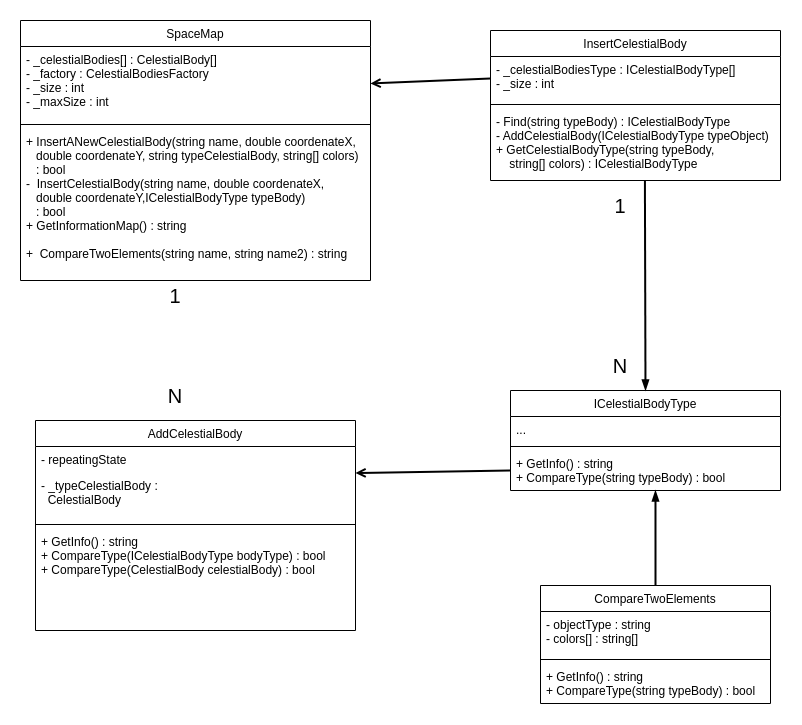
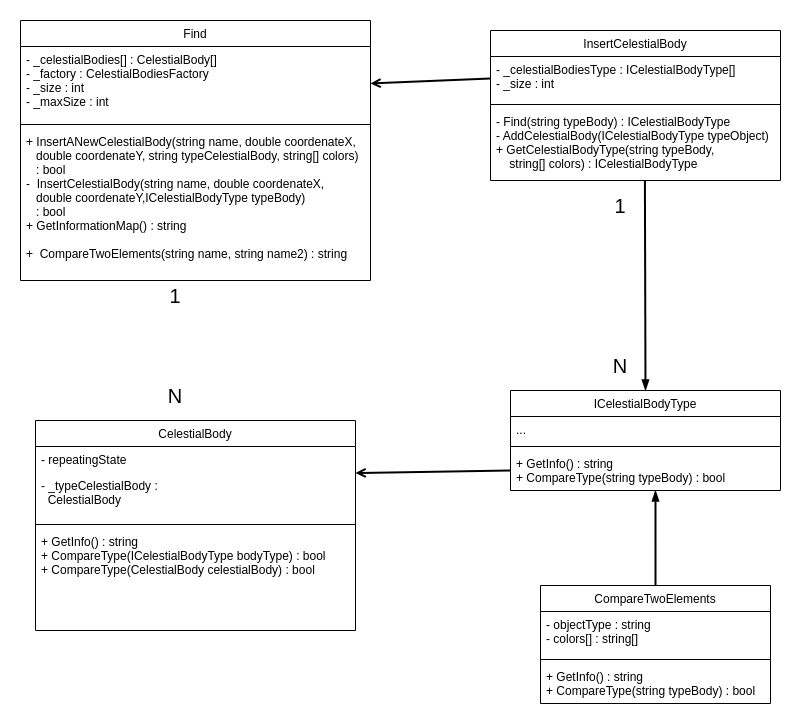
  <mxCell id="0" />
  <mxCell id="1" parent="0" />
  <mxCell id="2" style="edgeStyle=orthogonalEdgeStyle;rounded=0;orthogonalLoop=1;jettySize=auto;html=1;entryX=0.537;entryY=1.001;entryDx=0;entryDy=0;entryPerimeter=0;endArrow=blockThin;endFill=1;strokeWidth=2;" edge="1" parent="1" source="3" target="25"><mxGeometry relative="1" as="geometry"><Array as="points"><mxPoint x="655" y="540" /><mxPoint x="655" y="540" /></Array></mxGeometry></mxCell>
  <mxCell id="3" value="CompareTwoElements" style="swimlane;fontStyle=0;align=center;verticalAlign=top;childLayout=stackLayout;horizontal=1;startSize=26;horizontalStack=0;resizeParent=1;resizeLast=0;collapsible=1;marginBottom=0;rounded=0;shadow=0;strokeWidth=1;" parent="1" vertex="1"><mxGeometry x="540" y="585" width="230" height="118" as="geometry"><mxRectangle x="550" y="140" width="160" height="26" as="alternateBounds" /></mxGeometry></mxCell>
  <mxCell id="4" value="- objectType : string&#10;- colors[] : string[]" style="text;align=left;verticalAlign=top;spacingLeft=4;spacingRight=4;overflow=hidden;rotatable=0;points=[[0,0.5],[1,0.5]];portConstraint=eastwest;" parent="3" vertex="1"><mxGeometry y="26" width="230" height="44" as="geometry" /></mxCell>
  <mxCell id="5" value="" style="line;html=1;strokeWidth=1;align=left;verticalAlign=middle;spacingTop=-1;spacingLeft=3;spacingRight=3;rotatable=0;labelPosition=right;points=[];portConstraint=eastwest;" parent="3" vertex="1"><mxGeometry y="70" width="230" height="8" as="geometry" /></mxCell>
  <mxCell id="6" value="+ GetInfo() : string &#10;+ CompareType(string typeBody) : bool" style="text;align=left;verticalAlign=top;spacingLeft=4;spacingRight=4;overflow=hidden;rotatable=0;points=[[0,0.5],[1,0.5]];portConstraint=eastwest;" parent="3" vertex="1"><mxGeometry y="78" width="230" height="40" as="geometry" /></mxCell>
  <mxCell id="7" value="InsertCelestialBody" style="swimlane;fontStyle=0;align=center;verticalAlign=top;childLayout=stackLayout;horizontal=1;startSize=26;horizontalStack=0;resizeParent=1;resizeLast=0;collapsible=1;marginBottom=0;rounded=0;shadow=0;strokeWidth=1;" parent="1" vertex="1"><mxGeometry x="490" y="30" width="290" height="150" as="geometry"><mxRectangle x="550" y="140" width="160" height="26" as="alternateBounds" /></mxGeometry></mxCell>
  <mxCell id="8" value="- _celestialBodiesType : ICelestialBodyType[]&#10;- _size : int" style="text;align=left;verticalAlign=top;spacingLeft=4;spacingRight=4;overflow=hidden;rotatable=0;points=[[0,0.5],[1,0.5]];portConstraint=eastwest;" parent="7" vertex="1"><mxGeometry y="26" width="290" height="44" as="geometry" /></mxCell>
  <mxCell id="9" value="" style="line;html=1;strokeWidth=1;align=left;verticalAlign=middle;spacingTop=-1;spacingLeft=3;spacingRight=3;rotatable=0;labelPosition=right;points=[];portConstraint=eastwest;" parent="7" vertex="1"><mxGeometry y="70" width="290" height="8" as="geometry" /></mxCell>
  <mxCell id="10" value="- Find(string typeBody) : ICelestialBodyType&#10;- AddCelestialBody(ICelestialBodyType typeObject)&#10;+ GetCelestialBodyType(string typeBody,&#10;    string[] colors) : ICelestialBodyType " style="text;align=left;verticalAlign=top;spacingLeft=4;spacingRight=4;overflow=hidden;rotatable=0;points=[[0,0.5],[1,0.5]];portConstraint=eastwest;" parent="7" vertex="1"><mxGeometry y="78" width="290" height="72" as="geometry" /></mxCell>
- <mxCell id="11" value="SpaceMap" style="swimlane;fontStyle=0;align=center;verticalAlign=top;childLayout=stackLayout;horizontal=1;startSize=26;horizontalStack=0;resizeParent=1;resizeLast=0;collapsible=1;marginBottom=0;rounded=0;shadow=0;strokeWidth=1;" vertex="1" parent="1"><mxGeometry x="20" y="20" width="350" height="260" as="geometry"><mxRectangle x="550" y="140" width="160" height="26" as="alternateBounds" /></mxGeometry></mxCell>
+ <mxCell id="11" value="Find" style="swimlane;fontStyle=0;align=center;verticalAlign=top;childLayout=stackLayout;horizontal=1;startSize=26;horizontalStack=0;resizeParent=1;resizeLast=0;collapsible=1;marginBottom=0;rounded=0;shadow=0;strokeWidth=1;" vertex="1" parent="1"><mxGeometry x="20" y="20" width="350" height="260" as="geometry"><mxRectangle x="550" y="140" width="160" height="26" as="alternateBounds" /></mxGeometry></mxCell>
  <mxCell id="12" value="- _celestialBodies[] : CelestialBody[]&#10;- _factory : CelestialBodiesFactory&#10;- _size : int&#10;- _maxSize : int&#10;" style="text;align=left;verticalAlign=top;spacingLeft=4;spacingRight=4;overflow=hidden;rotatable=0;points=[[0,0.5],[1,0.5]];portConstraint=eastwest;" vertex="1" parent="11"><mxGeometry y="26" width="350" height="74" as="geometry" /></mxCell>
  <mxCell id="13" value="" style="line;html=1;strokeWidth=1;align=left;verticalAlign=middle;spacingTop=-1;spacingLeft=3;spacingRight=3;rotatable=0;labelPosition=right;points=[];portConstraint=eastwest;" vertex="1" parent="11"><mxGeometry y="100" width="350" height="8" as="geometry" /></mxCell>
  <mxCell id="14" value="+ InsertANewCelestialBody(string name, double coordenateX, &#10;   double coordenateY, string typeCelestialBody, string[] colors)&#10;   : bool&#10;-  InsertCelestialBody(string name, double coordenateX, &#10;   double coordenateY,ICelestialBodyType typeBody)&#10;   : bool&#10;+ GetInformationMap() : string&#10;&#10;+  CompareTwoElements(string name, string name2) : string" style="text;align=left;verticalAlign=top;spacingLeft=4;spacingRight=4;overflow=hidden;rotatable=0;points=[[0,0.5],[1,0.5]];portConstraint=eastwest;" vertex="1" parent="11"><mxGeometry y="108" width="350" height="142" as="geometry" /></mxCell>
- <mxCell id="15" value="AddCelestialBody" style="swimlane;fontStyle=0;align=center;verticalAlign=top;childLayout=stackLayout;horizontal=1;startSize=26;horizontalStack=0;resizeParent=1;resizeLast=0;collapsible=1;marginBottom=0;rounded=0;shadow=0;strokeWidth=1;" vertex="1" parent="1"><mxGeometry x="35" y="420" width="320" height="210" as="geometry"><mxRectangle x="550" y="140" width="160" height="26" as="alternateBounds" /></mxGeometry></mxCell>
+ <mxCell id="15" value="CelestialBody" style="swimlane;fontStyle=0;align=center;verticalAlign=top;childLayout=stackLayout;horizontal=1;startSize=26;horizontalStack=0;resizeParent=1;resizeLast=0;collapsible=1;marginBottom=0;rounded=0;shadow=0;strokeWidth=1;" vertex="1" parent="1"><mxGeometry x="35" y="420" width="320" height="210" as="geometry"><mxRectangle x="550" y="140" width="160" height="26" as="alternateBounds" /></mxGeometry></mxCell>
  <mxCell id="16" value="- repeatingState" style="text;align=left;verticalAlign=top;spacingLeft=4;spacingRight=4;overflow=hidden;rotatable=0;points=[[0,0.5],[1,0.5]];portConstraint=eastwest;" vertex="1" parent="15"><mxGeometry y="26" width="320" height="26" as="geometry" /></mxCell>
  <mxCell id="17" value="- _typeCelestialBody :&#10;  CelestialBody " style="text;align=left;verticalAlign=top;spacingLeft=4;spacingRight=4;overflow=hidden;rotatable=0;points=[[0,0.5],[1,0.5]];portConstraint=eastwest;" vertex="1" parent="15"><mxGeometry y="52" width="320" height="48" as="geometry" /></mxCell>
  <mxCell id="18" value="" style="line;html=1;strokeWidth=1;align=left;verticalAlign=middle;spacingTop=-1;spacingLeft=3;spacingRight=3;rotatable=0;labelPosition=right;points=[];portConstraint=eastwest;" vertex="1" parent="15"><mxGeometry y="100" width="320" height="8" as="geometry" /></mxCell>
  <mxCell id="19" value="+ GetInfo() : string &#10;+ CompareType(ICelestialBodyType bodyType) : bool&#10;+ CompareType(CelestialBody celestialBody) : bool" style="text;align=left;verticalAlign=top;spacingLeft=4;spacingRight=4;overflow=hidden;rotatable=0;points=[[0,0.5],[1,0.5]];portConstraint=eastwest;" vertex="1" parent="15"><mxGeometry y="108" width="320" height="102" as="geometry" /></mxCell>
  <mxCell id="20" value="&lt;font style=&quot;font-size: 20px&quot;&gt;N&lt;/font&gt;" style="text;html=1;strokeColor=none;fillColor=none;align=center;verticalAlign=middle;whiteSpace=wrap;rounded=0;" vertex="1" parent="1"><mxGeometry x="145" y="380" width="60" height="30" as="geometry" /></mxCell>
  <mxCell id="21" value="" style="endArrow=open;html=1;rounded=0;entryX=1;entryY=0.25;entryDx=0;entryDy=0;exitX=0;exitY=0.5;exitDx=0;exitDy=0;endFill=0;strokeWidth=2;" edge="1" parent="1" source="25" target="15"><mxGeometry width="50" height="50" relative="1" as="geometry"><mxPoint x="490" y="440" as="sourcePoint" /><mxPoint x="410" y="390" as="targetPoint" /></mxGeometry></mxCell>
  <mxCell id="22" value="ICelestialBodyType" style="swimlane;fontStyle=0;align=center;verticalAlign=top;childLayout=stackLayout;horizontal=1;startSize=26;horizontalStack=0;resizeParent=1;resizeLast=0;collapsible=1;marginBottom=0;rounded=0;shadow=0;strokeWidth=1;" vertex="1" parent="1"><mxGeometry x="510" y="390" width="270" height="100" as="geometry"><mxRectangle x="550" y="140" width="160" height="26" as="alternateBounds" /></mxGeometry></mxCell>
  <mxCell id="23" value="..." style="text;align=left;verticalAlign=top;spacingLeft=4;spacingRight=4;overflow=hidden;rotatable=0;points=[[0,0.5],[1,0.5]];portConstraint=eastwest;" vertex="1" parent="22"><mxGeometry y="26" width="270" height="26" as="geometry" /></mxCell>
  <mxCell id="24" value="" style="line;html=1;strokeWidth=1;align=left;verticalAlign=middle;spacingTop=-1;spacingLeft=3;spacingRight=3;rotatable=0;labelPosition=right;points=[];portConstraint=eastwest;" vertex="1" parent="22"><mxGeometry y="52" width="270" height="8" as="geometry" /></mxCell>
  <mxCell id="25" value="+ GetInfo() : string &#10;+ CompareType(string typeBody) : bool" style="text;align=left;verticalAlign=top;spacingLeft=4;spacingRight=4;overflow=hidden;rotatable=0;points=[[0,0.5],[1,0.5]];portConstraint=eastwest;" vertex="1" parent="22"><mxGeometry y="60" width="270" height="40" as="geometry" /></mxCell>
  <mxCell id="26" value="" style="endArrow=open;html=1;rounded=0;entryX=1;entryY=0.5;entryDx=0;entryDy=0;exitX=0;exitY=0.5;exitDx=0;exitDy=0;endFill=0;strokeWidth=2;" edge="1" parent="1" source="8" target="12"><mxGeometry width="50" height="50" relative="1" as="geometry"><mxPoint x="535" y="73.5" as="sourcePoint" /><mxPoint x="380" y="76" as="targetPoint" /></mxGeometry></mxCell>
  <mxCell id="27" value="" style="endArrow=blockThin;html=1;rounded=0;entryX=0.5;entryY=0;entryDx=0;entryDy=0;exitX=0.5;exitY=1;exitDx=0;exitDy=0;endFill=1;strokeWidth=2;" edge="1" parent="1" target="22"><mxGeometry width="50" height="50" relative="1" as="geometry"><mxPoint x="644.41" y="180" as="sourcePoint" /><mxPoint x="644.41" y="320" as="targetPoint" /></mxGeometry></mxCell>
  <mxCell id="28" value="&lt;font style=&quot;font-size: 20px&quot;&gt;1&lt;/font&gt;" style="text;html=1;strokeColor=none;fillColor=none;align=center;verticalAlign=middle;whiteSpace=wrap;rounded=0;" vertex="1" parent="1"><mxGeometry x="590" y="190" width="60" height="30" as="geometry" /></mxCell>
  <mxCell id="29" value="&lt;font style=&quot;font-size: 20px&quot;&gt;N&lt;/font&gt;" style="text;html=1;strokeColor=none;fillColor=none;align=center;verticalAlign=middle;whiteSpace=wrap;rounded=0;" vertex="1" parent="1"><mxGeometry x="590" y="350" width="60" height="30" as="geometry" /></mxCell>
  <mxCell id="30" value="&lt;font style=&quot;font-size: 20px&quot;&gt;1&lt;/font&gt;" style="text;html=1;strokeColor=none;fillColor=none;align=center;verticalAlign=middle;whiteSpace=wrap;rounded=0;" vertex="1" parent="1"><mxGeometry x="160" y="280" width="30" height="30" as="geometry" /></mxCell>
